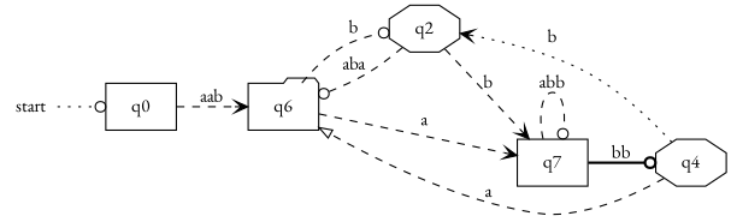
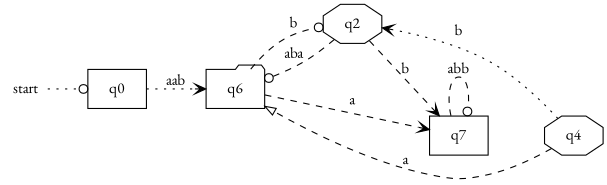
  digraph {
    fontname="EB Garamond"
    nodesep=0.5
    rankdir=LR
    ranksep=0.5
    node [fontname="EB Garamond" shape=box]
    edge [arrowhead=odot fontname="EB Garamond" style=dashed]
    start [height=.0 shape=none width=.0]
    n2 [label=q0]
    n3 [label=q6 shape=folder]
    n4 [label=q2 shape=octagon]
    n5 [label=q7]
    n6 [label=q4 shape=octagon]
    start -> n2 [style=dotted]
-   n2 -> n3 [arrowhead=vee label=aab]
+   n2 -> n3 [arrowhead=vee label=aab style=dotted]
    n3 -> n4 [label=b]
    n3 -> n5 [arrowhead=vee label=a]
    n4 -> n3 [label=aba]
    n4 -> n5 [arrowhead=vee label=b]
    n5 -> n5 [label=abb]
-   n5 -> n6 [label=bb style=bold]
    n6 -> n3 [arrowhead=onormal label=a]
    n6 -> n4 [arrowhead=vee label=b style=dotted]
  }
